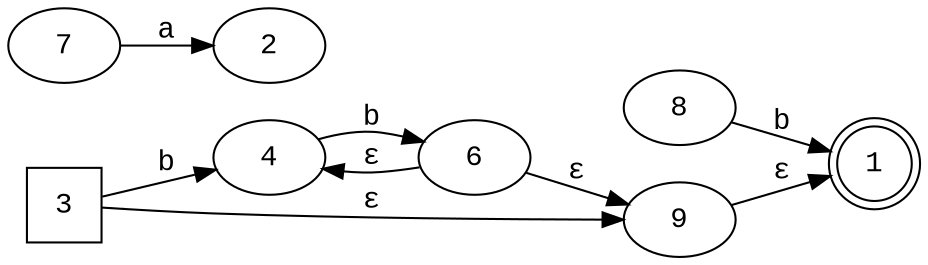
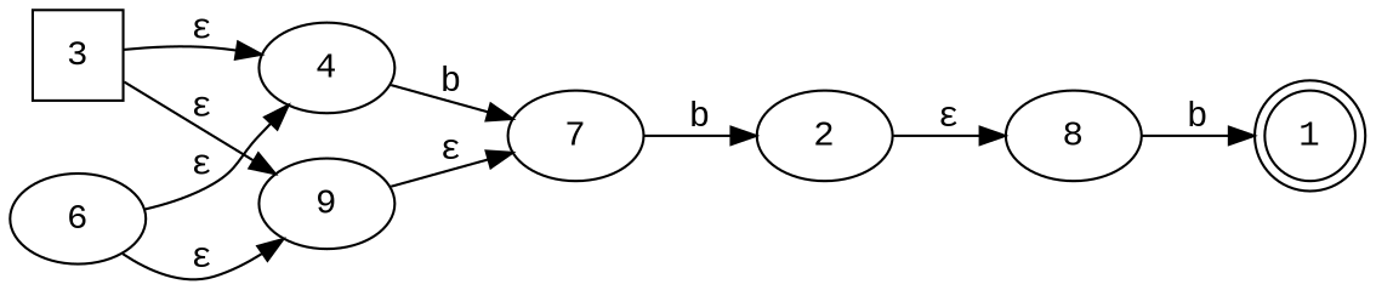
  digraph {
    fontname="Liberation Mono"
    rankdir=LR
    node [fontname="Liberation Mono"]
    edge [fontname="Liberation Mono"]
    1 [shape=doublecircle]
    n2 [label=8]
    2
    3 [shape=square]
    4
    n6 [label=9]
    6
    7
    n2 -> 1 [label=b]
-   3 -> 4 [label=b]
+   2 -> n2 [label="ɛ"]
+   3 -> 4 [label="ɛ"]
    3 -> n6 [label="ɛ"]
-   4 -> 6 [label=b]
-   n6 -> 1 [label="ɛ"]
+   4 -> 7 [label=b]
+   n6 -> 7 [label="ɛ"]
    6 -> 4 [label="ɛ"]
    6 -> n6 [label="ɛ"]
-   7 -> 2 [label=a]
+   7 -> 2 [label=b]
  }
